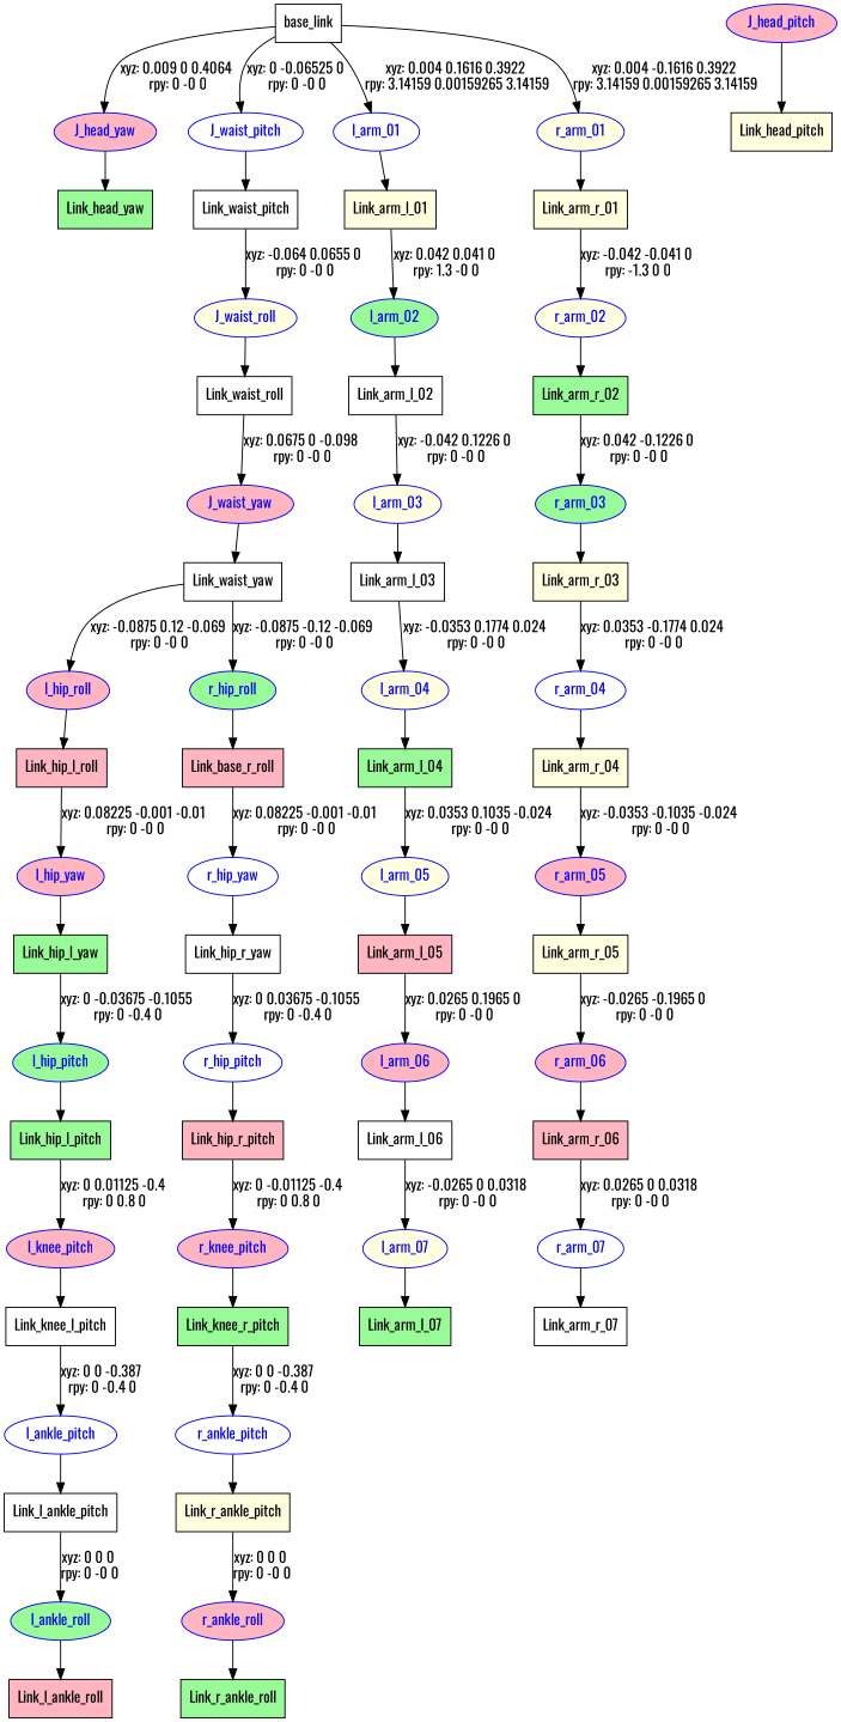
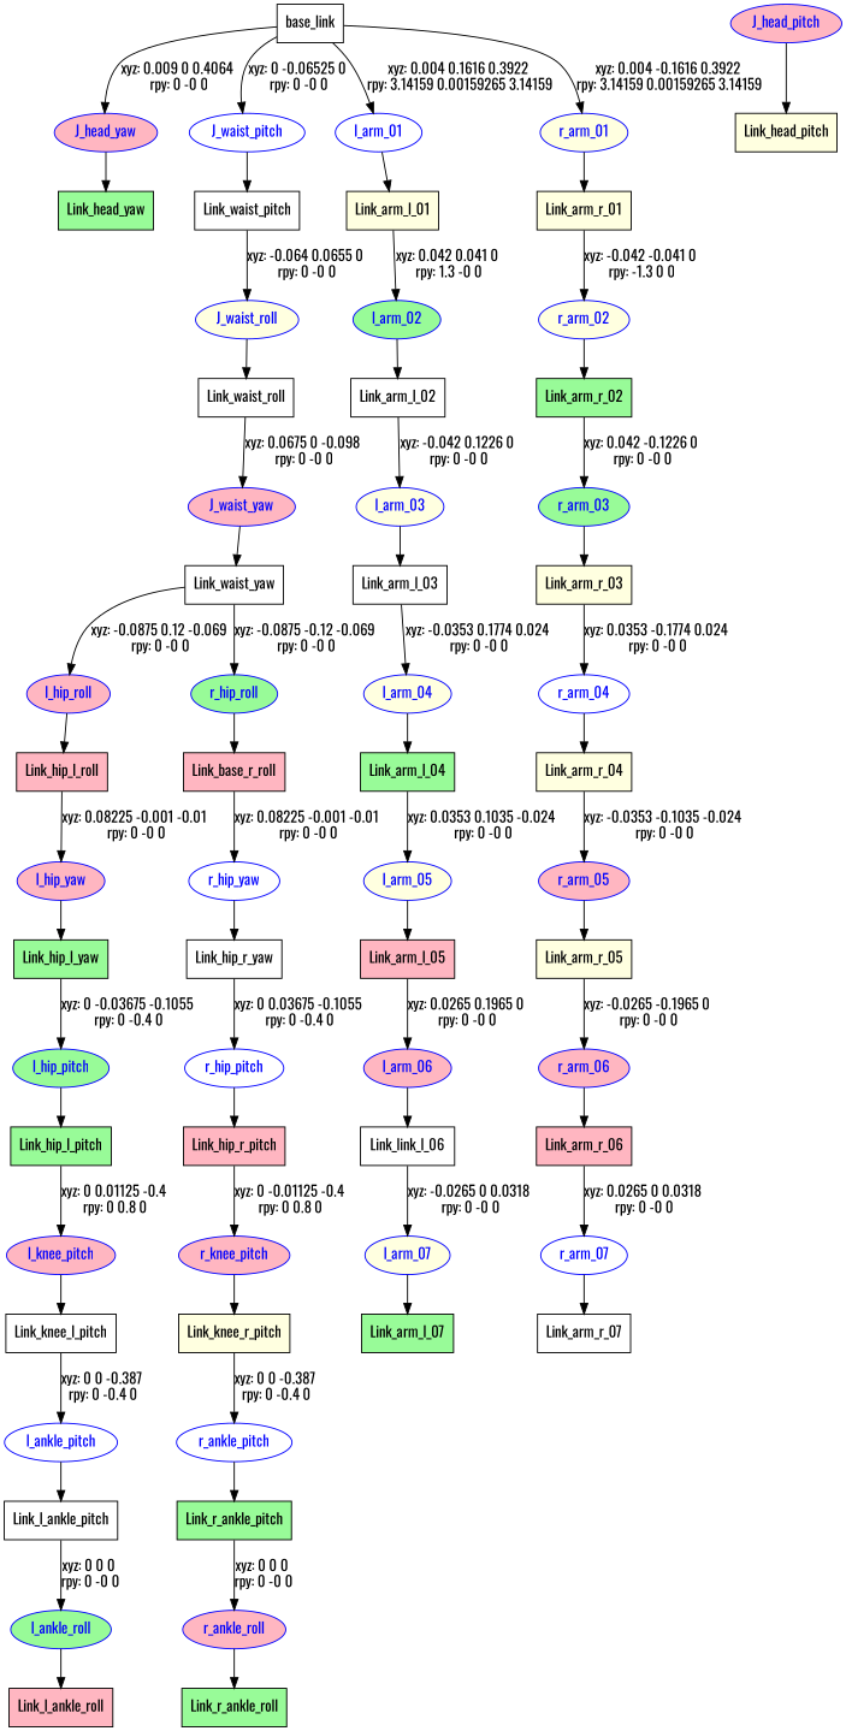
  digraph {
    fontname=Oswald
    node [fillcolor=white fontname=Oswald shape=box style=filled]
    edge [fontname=Oswald]
    n1 [label=base_link]
    J_head_yaw [color=blue fillcolor=lightpink fontcolor=blue shape=ellipse]
    J_waist_pitch [color=blue fontcolor=blue shape=ellipse]
    l_arm_01 [color=blue fontcolor=blue shape=ellipse]
    r_arm_01 [color=blue fillcolor=lightyellow fontcolor=blue shape=ellipse]
    n6 [fillcolor=palegreen label=Link_head_yaw]
    n7 [label=Link_waist_pitch]
    n8 [fillcolor=lightyellow label=Link_arm_l_01]
    n9 [fillcolor=lightyellow label=Link_arm_r_01]
    J_head_pitch [color=blue fillcolor=lightpink fontcolor=blue shape=ellipse]
    n11 [fillcolor=lightyellow label=Link_head_pitch]
    J_waist_roll [color=blue fillcolor=lightyellow fontcolor=blue shape=ellipse]
    n13 [label=Link_waist_roll]
    J_waist_yaw [color=blue fillcolor=lightpink fontcolor=blue shape=ellipse]
    n15 [label=Link_waist_yaw]
    l_hip_roll [color=blue fillcolor=lightpink fontcolor=blue shape=ellipse]
    r_hip_roll [color=blue fillcolor=palegreen fontcolor=blue shape=ellipse]
    n18 [fillcolor=lightpink label=Link_hip_l_roll]
    n19 [fillcolor=lightpink label=Link_base_r_roll]
    l_hip_yaw [color=blue fillcolor=lightpink fontcolor=blue shape=ellipse]
    n21 [fillcolor=palegreen label=Link_hip_l_yaw]
    l_hip_pitch [color=blue fillcolor=palegreen fontcolor=blue shape=ellipse]
    n23 [fillcolor=palegreen label=Link_hip_l_pitch]
    l_knee_pitch [color=blue fillcolor=lightpink fontcolor=blue shape=ellipse]
    n25 [label=Link_knee_l_pitch]
    l_ankle_pitch [color=blue fontcolor=blue shape=ellipse]
    n27 [label=Link_l_ankle_pitch]
    l_ankle_roll [color=blue fillcolor=palegreen fontcolor=blue shape=ellipse]
    n29 [fillcolor=lightpink label=Link_l_ankle_roll]
    r_hip_yaw [color=blue fontcolor=blue shape=ellipse]
    n31 [label=Link_hip_r_yaw]
    r_hip_pitch [color=blue fontcolor=blue shape=ellipse]
    n33 [fillcolor=lightpink label=Link_hip_r_pitch]
    r_knee_pitch [color=blue fillcolor=lightpink fontcolor=blue shape=ellipse]
-   n35 [fillcolor=palegreen label=Link_knee_r_pitch]
+   n35 [fillcolor=lightyellow label=Link_knee_r_pitch]
    r_ankle_pitch [color=blue fontcolor=blue shape=ellipse]
-   n37 [fillcolor=lightyellow label=Link_r_ankle_pitch]
+   n37 [fillcolor=palegreen label=Link_r_ankle_pitch]
    r_ankle_roll [color=blue fillcolor=lightpink fontcolor=blue shape=ellipse]
    n39 [fillcolor=palegreen label=Link_r_ankle_roll]
    l_arm_02 [color=blue fillcolor=palegreen fontcolor=blue shape=ellipse]
    n41 [label=Link_arm_l_02]
    l_arm_03 [color=blue fillcolor=lightyellow fontcolor=blue shape=ellipse]
    n43 [label=Link_arm_l_03]
    l_arm_04 [color=blue fillcolor=lightyellow fontcolor=blue shape=ellipse]
    n45 [fillcolor=palegreen label=Link_arm_l_04]
    l_arm_05 [color=blue fillcolor=lightyellow fontcolor=blue shape=ellipse]
    n47 [fillcolor=lightpink label=Link_arm_l_05]
    l_arm_06 [color=blue fillcolor=lightpink fontcolor=blue shape=ellipse]
-   n49 [label=Link_arm_l_06]
+   n49 [label=Link_link_l_06]
    l_arm_07 [color=blue fillcolor=lightyellow fontcolor=blue shape=ellipse]
    n51 [fillcolor=palegreen label=Link_arm_l_07]
    r_arm_02 [color=blue fillcolor=lightyellow fontcolor=blue shape=ellipse]
    n53 [fillcolor=palegreen label=Link_arm_r_02]
    r_arm_03 [color=blue fillcolor=palegreen fontcolor=blue shape=ellipse]
    n55 [fillcolor=lightyellow label=Link_arm_r_03]
    r_arm_04 [color=blue fontcolor=blue shape=ellipse]
    n57 [fillcolor=lightyellow label=Link_arm_r_04]
    r_arm_05 [color=blue fillcolor=lightpink fontcolor=blue shape=ellipse]
    n59 [fillcolor=lightyellow label=Link_arm_r_05]
    r_arm_06 [color=blue fillcolor=lightpink fontcolor=blue shape=ellipse]
    n61 [fillcolor=lightpink label=Link_arm_r_06]
    r_arm_07 [color=blue fontcolor=blue shape=ellipse]
    n63 [label=Link_arm_r_07]
    n1 -> J_head_yaw [label="xyz: 0.009 0 0.4064 \nrpy: 0 -0 0"]
    n1 -> J_waist_pitch [label="xyz: 0 -0.06525 0 \nrpy: 0 -0 0"]
    n1 -> l_arm_01 [label="xyz: 0.004 0.1616 0.3922 \nrpy: 3.14159 0.00159265 3.14159"]
    n1 -> r_arm_01 [label="xyz: 0.004 -0.1616 0.3922 \nrpy: 3.14159 0.00159265 3.14159"]
    J_head_yaw -> n6
    J_waist_pitch -> n7
    l_arm_01 -> n8
    r_arm_01 -> n9
    n7 -> J_waist_roll [label="xyz: -0.064 0.0655 0 \nrpy: 0 -0 0"]
    n8 -> l_arm_02 [label="xyz: 0.042 0.041 0 \nrpy: 1.3 -0 0"]
    n9 -> r_arm_02 [label="xyz: -0.042 -0.041 0 \nrpy: -1.3 0 0"]
    J_head_pitch -> n11
    J_waist_roll -> n13
    n13 -> J_waist_yaw [label="xyz: 0.0675 0 -0.098 \nrpy: 0 -0 0"]
    J_waist_yaw -> n15
    n15 -> l_hip_roll [label="xyz: -0.0875 0.12 -0.069 \nrpy: 0 -0 0"]
    n15 -> r_hip_roll [label="xyz: -0.0875 -0.12 -0.069 \nrpy: 0 -0 0"]
    l_hip_roll -> n18
    r_hip_roll -> n19
    n18 -> l_hip_yaw [label="xyz: 0.08225 -0.001 -0.01 \nrpy: 0 -0 0"]
    n19 -> r_hip_yaw [label="xyz: 0.08225 -0.001 -0.01 \nrpy: 0 -0 0"]
    l_hip_yaw -> n21
    n21 -> l_hip_pitch [label="xyz: 0 -0.03675 -0.1055 \nrpy: 0 -0.4 0"]
    l_hip_pitch -> n23
    n23 -> l_knee_pitch [label="xyz: 0 0.01125 -0.4 \nrpy: 0 0.8 0"]
    l_knee_pitch -> n25
    n25 -> l_ankle_pitch [label="xyz: 0 0 -0.387 \nrpy: 0 -0.4 0"]
    l_ankle_pitch -> n27
    n27 -> l_ankle_roll [label="xyz: 0 0 0 \nrpy: 0 -0 0"]
    l_ankle_roll -> n29
    r_hip_yaw -> n31
    n31 -> r_hip_pitch [label="xyz: 0 0.03675 -0.1055 \nrpy: 0 -0.4 0"]
    r_hip_pitch -> n33
    n33 -> r_knee_pitch [label="xyz: 0 -0.01125 -0.4 \nrpy: 0 0.8 0"]
    r_knee_pitch -> n35
    n35 -> r_ankle_pitch [label="xyz: 0 0 -0.387 \nrpy: 0 -0.4 0"]
    r_ankle_pitch -> n37
    n37 -> r_ankle_roll [label="xyz: 0 0 0 \nrpy: 0 -0 0"]
    r_ankle_roll -> n39
    l_arm_02 -> n41
    n41 -> l_arm_03 [label="xyz: -0.042 0.1226 0 \nrpy: 0 -0 0"]
    l_arm_03 -> n43
    n43 -> l_arm_04 [label="xyz: -0.0353 0.1774 0.024 \nrpy: 0 -0 0"]
    l_arm_04 -> n45
    n45 -> l_arm_05 [label="xyz: 0.0353 0.1035 -0.024 \nrpy: 0 -0 0"]
    l_arm_05 -> n47
    n47 -> l_arm_06 [label="xyz: 0.0265 0.1965 0 \nrpy: 0 -0 0"]
    l_arm_06 -> n49
    n49 -> l_arm_07 [label="xyz: -0.0265 0 0.0318 \nrpy: 0 -0 0"]
    l_arm_07 -> n51
    r_arm_02 -> n53
    n53 -> r_arm_03 [label="xyz: 0.042 -0.1226 0 \nrpy: 0 -0 0"]
    r_arm_03 -> n55
    n55 -> r_arm_04 [label="xyz: 0.0353 -0.1774 0.024 \nrpy: 0 -0 0"]
    r_arm_04 -> n57
    n57 -> r_arm_05 [label="xyz: -0.0353 -0.1035 -0.024 \nrpy: 0 -0 0"]
    r_arm_05 -> n59
    n59 -> r_arm_06 [label="xyz: -0.0265 -0.1965 0 \nrpy: 0 -0 0"]
    r_arm_06 -> n61
    n61 -> r_arm_07 [label="xyz: 0.0265 0 0.0318 \nrpy: 0 -0 0"]
    r_arm_07 -> n63
  }
